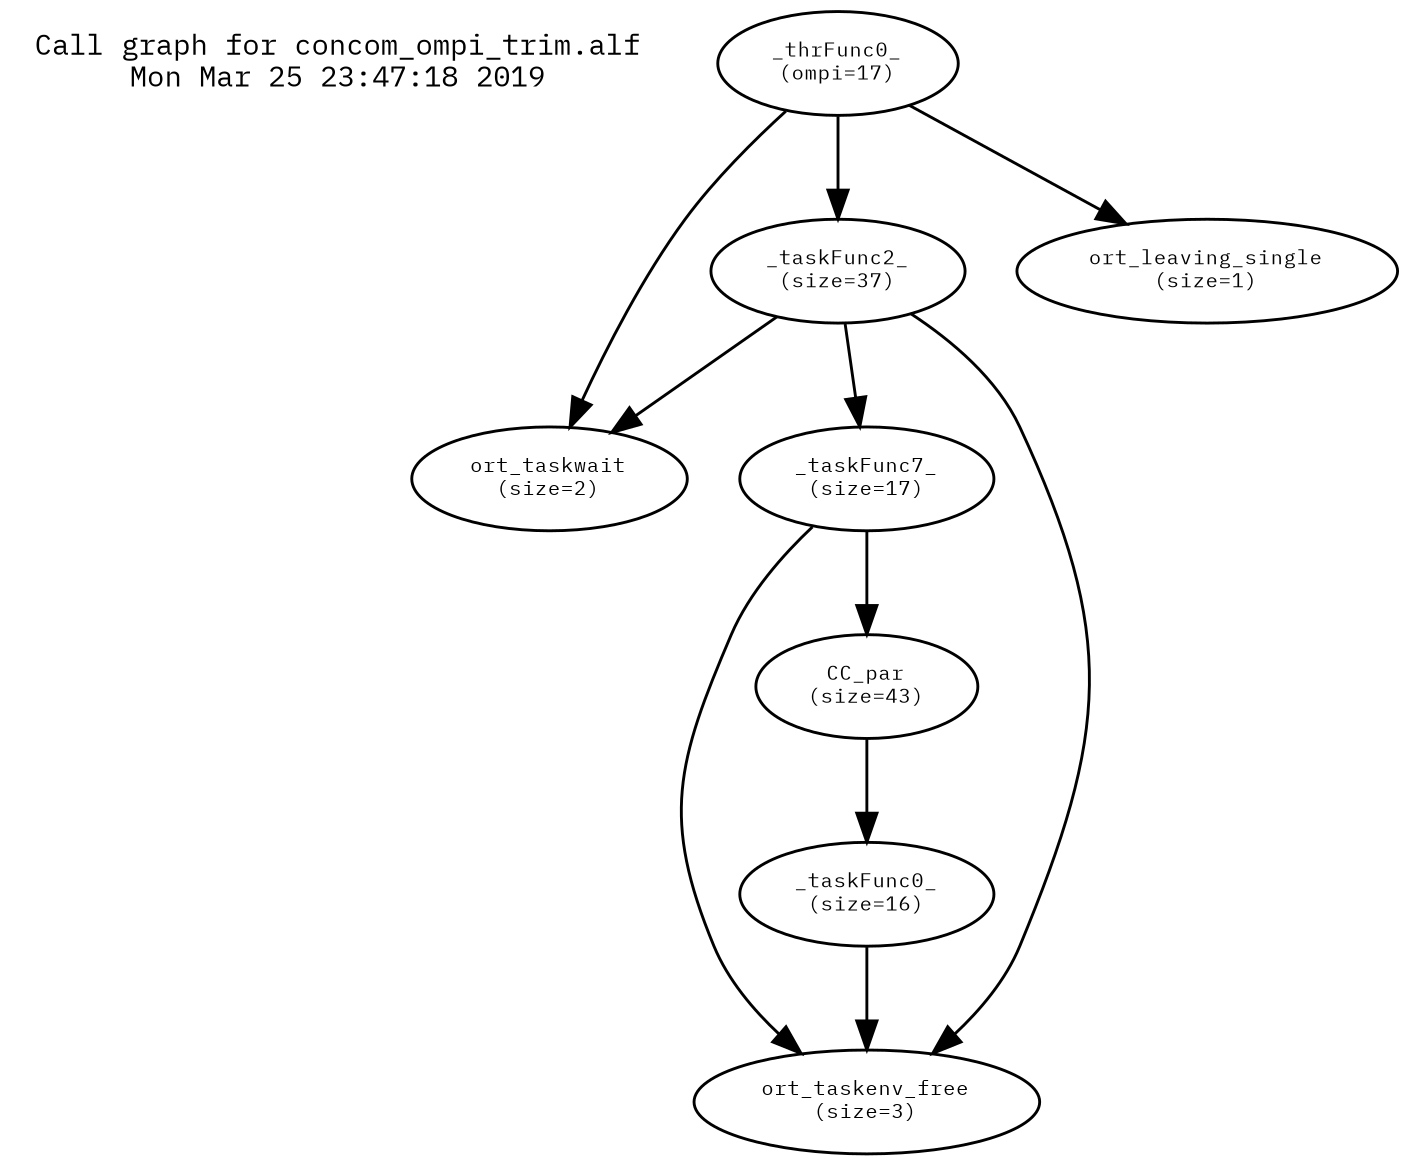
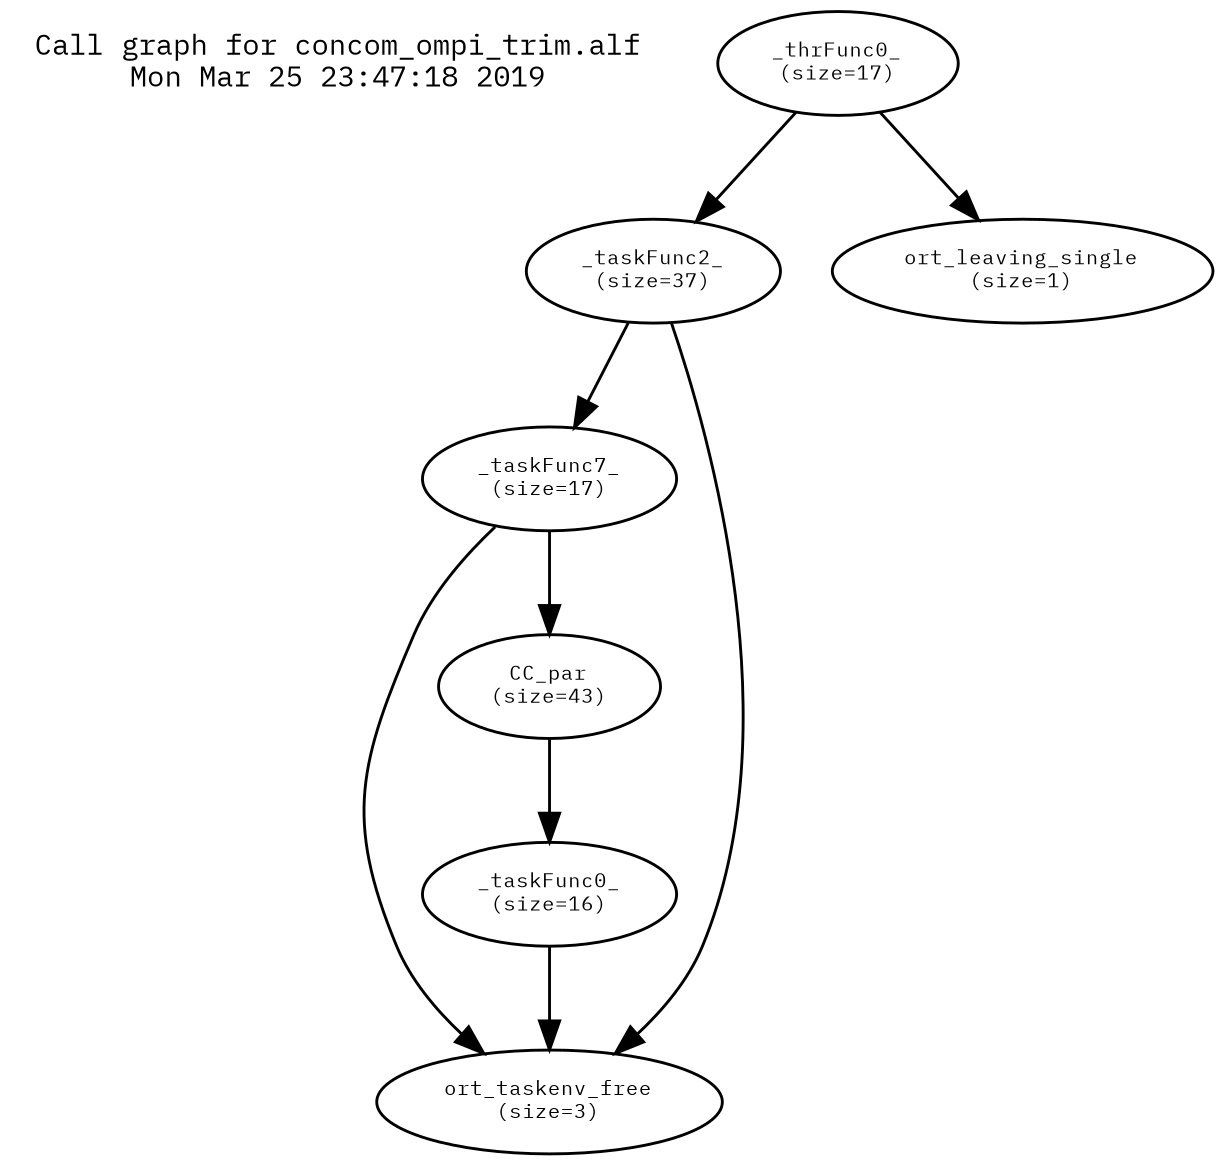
  digraph {
    fontname="IBM Plex Mono"
    rankdir=TB
    node [fontname="IBM Plex Mono" fontsize=7]
    edge [fontname="IBM Plex Mono"]
    "Call graph for concom_ompi_trim.alf\nMon Mar 25 23:47:18 2019" [fontsize=10 shape=plaintext]
-   n2 [label="_thrFunc0_\n(ompi=17)"]
+   n2 [label="_thrFunc0_\n(size=17)"]
    n3 [label="_taskFunc2_\n(size=37)"]
-   n4 [label="ort_taskwait\n(size=2)"]
    n5 [label="ort_leaving_single\n(size=1)"]
    n6 [label="_taskFunc7_\n(size=17)"]
    n7 [label="ort_taskenv_free\n(size=3)"]
    n8 [label="CC_par\n(size=43)"]
    n9 [label="_taskFunc0_\n(size=16)"]
    subgraph sub_1 {
      "Call graph for concom_ompi_trim.alf\nMon Mar 25 23:47:18 2019"
    }
    n2 -> n3
-   n2 -> n4
    n2 -> n5
-   n3 -> n4
    n3 -> n6
    n3 -> n7
    n6 -> n7
    n6 -> n8
    n8 -> n9
    n9 -> n7
  }
